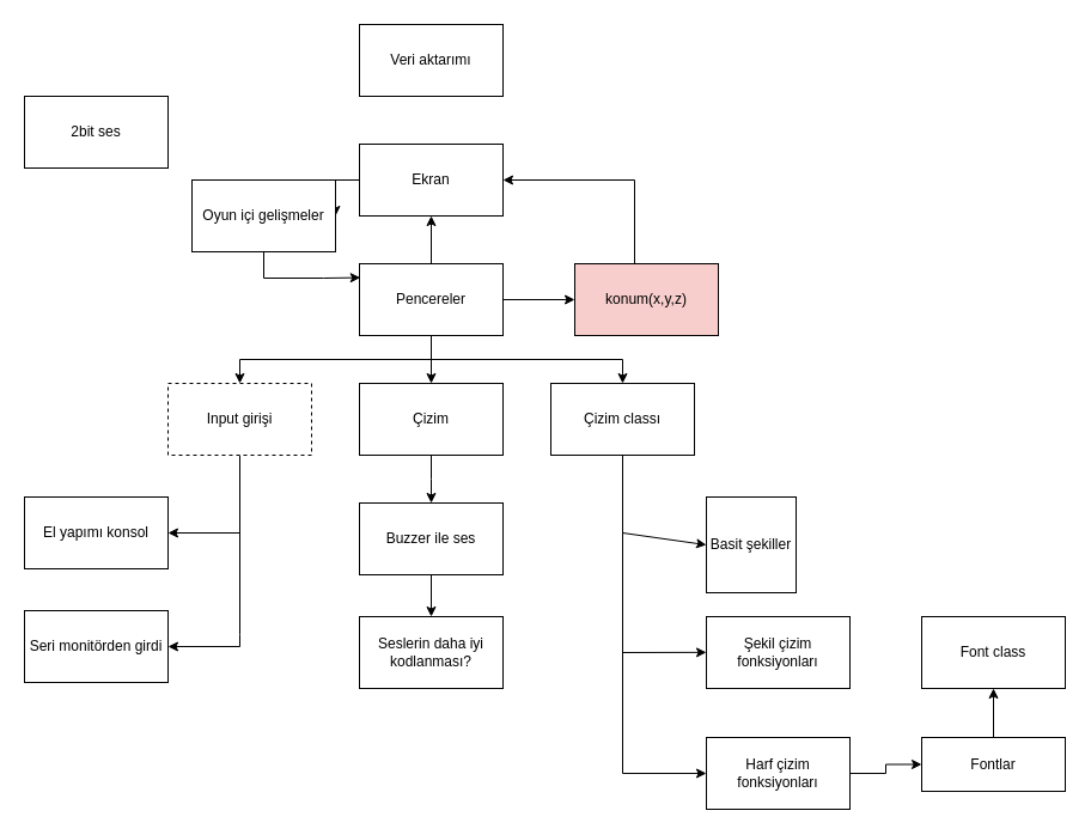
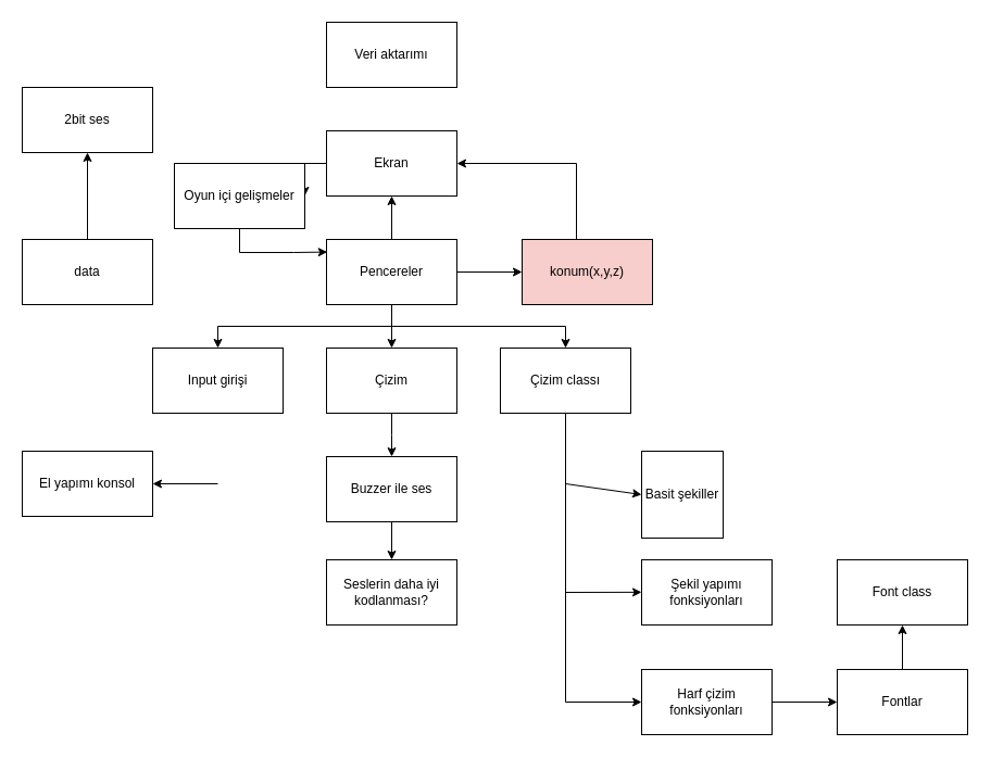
  <mxCell id="0" />
  <mxCell id="1" parent="0" />
  <mxCell id="2" value="Veri aktarımı" style="rounded=0;whiteSpace=wrap;html=1;" vertex="1" parent="1"><mxGeometry x="300" y="20" width="120" height="60" as="geometry" /></mxCell>
  <mxCell id="3" value="" style="edgeStyle=orthogonalEdgeStyle;rounded=0;orthogonalLoop=1;jettySize=auto;html=1;" edge="1" parent="1" source="4" target="40"><mxGeometry relative="1" as="geometry" /></mxCell>
  <mxCell id="4" value="Ekran" style="rounded=0;whiteSpace=wrap;html=1;" vertex="1" parent="1"><mxGeometry x="300" y="120" width="120" height="60" as="geometry" /></mxCell>
  <mxCell id="5" value="" style="edgeStyle=orthogonalEdgeStyle;rounded=0;orthogonalLoop=1;jettySize=auto;html=1;" edge="1" parent="1" source="9" target="4"><mxGeometry relative="1" as="geometry" /></mxCell>
  <mxCell id="6" style="edgeStyle=orthogonalEdgeStyle;rounded=0;orthogonalLoop=1;jettySize=auto;html=1;exitX=1;exitY=0.5;exitDx=0;exitDy=0;" edge="1" parent="1" source="38"><mxGeometry relative="1" as="geometry"><mxPoint x="570" y="250" as="targetPoint" /><mxPoint x="459.5" y="190" as="sourcePoint" /><Array as="points"><mxPoint x="560" y="250" /><mxPoint x="560" y="250" /></Array></mxGeometry></mxCell>
  <mxCell id="7" style="edgeStyle=orthogonalEdgeStyle;rounded=0;orthogonalLoop=1;jettySize=auto;html=1;entryX=0.5;entryY=0;entryDx=0;entryDy=0;" edge="1" parent="1" target="19"><mxGeometry relative="1" as="geometry"><mxPoint x="569.94" y="306.64" as="targetPoint" /><mxPoint x="361.38" y="270" as="sourcePoint" /><Array as="points"><mxPoint x="360" y="270" /><mxPoint x="360" y="300" /><mxPoint x="520" y="300" /></Array></mxGeometry></mxCell>
  <mxCell id="8" value="" style="edgeStyle=orthogonalEdgeStyle;rounded=0;orthogonalLoop=1;jettySize=auto;html=1;" edge="1" parent="1" source="9" target="31"><mxGeometry relative="1" as="geometry" /></mxCell>
  <mxCell id="9" value="Pencereler" style="rounded=0;whiteSpace=wrap;html=1;" vertex="1" parent="1"><mxGeometry x="300" y="220" width="120" height="60" as="geometry" /></mxCell>
+ <mxCell id="10" style="edgeStyle=orthogonalEdgeStyle;rounded=0;orthogonalLoop=1;jettySize=auto;html=1;entryX=0.5;entryY=1;entryDx=0;entryDy=0;" edge="1" parent="1" source="11" target="13"><mxGeometry relative="1" as="geometry" /></mxCell>
+ <mxCell id="11" value="data" style="rounded=0;whiteSpace=wrap;html=1;" vertex="1" parent="1"><mxGeometry x="20" y="220" width="120" height="60" as="geometry" /></mxCell>
  <mxCell id="12" style="edgeStyle=orthogonalEdgeStyle;rounded=0;orthogonalLoop=1;jettySize=auto;html=1;entryX=1;entryY=0.5;entryDx=0;entryDy=0;" edge="1" parent="1" source="38" target="4"><mxGeometry relative="1" as="geometry"><Array as="points"><mxPoint x="530" y="150" /></Array></mxGeometry></mxCell>
  <mxCell id="13" value="2bit ses" style="rounded=0;whiteSpace=wrap;html=1;" vertex="1" parent="1"><mxGeometry x="20" y="80" width="120" height="60" as="geometry" /></mxCell>
  <mxCell id="14" value="" style="edgeStyle=orthogonalEdgeStyle;rounded=0;orthogonalLoop=1;jettySize=auto;html=1;" edge="1" parent="1" source="15" target="23"><mxGeometry relative="1" as="geometry" /></mxCell>
  <mxCell id="15" value="Harf çizim fonksiyonları" style="rounded=0;whiteSpace=wrap;html=1;" vertex="1" parent="1"><mxGeometry x="590" y="616" width="120" height="60" as="geometry" /></mxCell>
- <mxCell id="16" value="Şekil çizim fonksiyonları" style="rounded=0;whiteSpace=wrap;html=1;" vertex="1" parent="1"><mxGeometry x="590" y="515" width="120" height="60" as="geometry" /></mxCell>
+ <mxCell id="16" value="Şekil yapımı fonksiyonları" style="rounded=0;whiteSpace=wrap;html=1;" vertex="1" parent="1"><mxGeometry x="590" y="515" width="120" height="60" as="geometry" /></mxCell>
  <mxCell id="17" value="Basit şekiller" style="rounded=0;whiteSpace=wrap;html=1;" vertex="1" parent="1"><mxGeometry x="590" y="415" width="75" height="80" as="geometry" /></mxCell>
  <mxCell id="18" value="" style="edgeStyle=orthogonalEdgeStyle;rounded=0;orthogonalLoop=1;jettySize=auto;html=1;entryX=0;entryY=0.5;entryDx=0;entryDy=0;exitX=0.5;exitY=1;exitDx=0;exitDy=0;" edge="1" parent="1" source="19" target="15"><mxGeometry relative="1" as="geometry"><mxPoint x="550" y="390" as="sourcePoint" /><mxPoint x="614" y="715" as="targetPoint" /><Array as="points"><mxPoint x="520" y="646" /></Array></mxGeometry></mxCell>
  <mxCell id="19" value="Çizim classı" style="rounded=0;whiteSpace=wrap;html=1;" vertex="1" parent="1"><mxGeometry x="460" y="320" width="120" height="60" as="geometry" /></mxCell>
  <mxCell id="20" value="" style="endArrow=classic;html=1;rounded=0;" edge="1" parent="1"><mxGeometry width="50" height="50" relative="1" as="geometry"><mxPoint x="520" y="545" as="sourcePoint" /><mxPoint x="590" y="544.86" as="targetPoint" /></mxGeometry></mxCell>
  <mxCell id="21" value="" style="endArrow=classic;html=1;rounded=0;entryX=0;entryY=0.5;entryDx=0;entryDy=0;" edge="1" parent="1" target="17"><mxGeometry width="50" height="50" relative="1" as="geometry"><mxPoint x="520" y="445" as="sourcePoint" /><mxPoint x="600" y="425" as="targetPoint" /></mxGeometry></mxCell>
  <mxCell id="22" value="" style="edgeStyle=orthogonalEdgeStyle;rounded=0;orthogonalLoop=1;jettySize=auto;html=1;" edge="1" parent="1" source="23" target="24"><mxGeometry relative="1" as="geometry" /></mxCell>
- <mxCell id="23" value="Fontlar" style="rounded=0;whiteSpace=wrap;html=1;" vertex="1" parent="1"><mxGeometry x="770" y="616" width="120" height="45" as="geometry" /></mxCell>
+ <mxCell id="23" value="Fontlar" style="rounded=0;whiteSpace=wrap;html=1;" vertex="1" parent="1"><mxGeometry x="770" y="616" width="120" height="60" as="geometry" /></mxCell>
  <mxCell id="24" value="Font class" style="rounded=0;whiteSpace=wrap;html=1;" vertex="1" parent="1"><mxGeometry x="770" y="515" width="120" height="60" as="geometry" /></mxCell>
- <mxCell id="25" value="" style="edgeStyle=orthogonalEdgeStyle;rounded=0;orthogonalLoop=1;jettySize=auto;html=1;" edge="1" parent="1" source="26" target="28"><mxGeometry relative="1" as="geometry"><Array as="points"><mxPoint x="200" y="530" /><mxPoint x="200" y="530" /></Array></mxGeometry></mxCell>
- <mxCell id="26" value="Input girişi" style="whiteSpace=wrap;html=1;dashed=1;" vertex="1" parent="1"><mxGeometry x="140" y="320" width="120" height="60" as="geometry" /></mxCell>
+ <mxCell id="26" value="Input girişi" style="whiteSpace=wrap;html=1;" vertex="1" parent="1"><mxGeometry x="140" y="320" width="120" height="60" as="geometry" /></mxCell>
  <mxCell id="27" value="" style="endArrow=classic;html=1;rounded=0;entryX=0.5;entryY=0;entryDx=0;entryDy=0;" edge="1" parent="1" target="26"><mxGeometry width="50" height="50" relative="1" as="geometry"><mxPoint x="360" y="300" as="sourcePoint" /><mxPoint x="280" y="320" as="targetPoint" /><Array as="points"><mxPoint x="200" y="300" /></Array></mxGeometry></mxCell>
- <mxCell id="28" value="Seri monitörden girdi" style="whiteSpace=wrap;html=1;" vertex="1" parent="1"><mxGeometry x="20" y="510" width="120" height="60" as="geometry" /></mxCell>
  <mxCell id="29" value="El yapımı konsol" style="rounded=0;whiteSpace=wrap;html=1;" vertex="1" parent="1"><mxGeometry x="20" y="415" width="120" height="60" as="geometry" /></mxCell>
  <mxCell id="30" style="edgeStyle=orthogonalEdgeStyle;rounded=0;orthogonalLoop=1;jettySize=auto;html=1;" edge="1" parent="1" source="31"><mxGeometry relative="1" as="geometry"><mxPoint x="360" y="420" as="targetPoint" /></mxGeometry></mxCell>
  <mxCell id="31" value="Çizim" style="rounded=0;whiteSpace=wrap;html=1;" vertex="1" parent="1"><mxGeometry x="300" y="320" width="120" height="60" as="geometry" /></mxCell>
  <mxCell id="32" style="edgeStyle=orthogonalEdgeStyle;rounded=0;orthogonalLoop=1;jettySize=auto;html=1;exitX=0.5;exitY=1;exitDx=0;exitDy=0;" edge="1" parent="1" source="29" target="29"><mxGeometry relative="1" as="geometry" /></mxCell>
  <mxCell id="33" value="" style="endArrow=classic;html=1;rounded=0;entryX=1;entryY=0.5;entryDx=0;entryDy=0;" edge="1" parent="1" target="29"><mxGeometry width="50" height="50" relative="1" as="geometry"><mxPoint x="200" y="445" as="sourcePoint" /><mxPoint x="200" y="420" as="targetPoint" /></mxGeometry></mxCell>
  <mxCell id="34" value="" style="edgeStyle=orthogonalEdgeStyle;rounded=0;orthogonalLoop=1;jettySize=auto;html=1;" edge="1" parent="1" source="35" target="36"><mxGeometry relative="1" as="geometry" /></mxCell>
  <mxCell id="35" value="Buzzer ile ses" style="rounded=0;whiteSpace=wrap;html=1;" vertex="1" parent="1"><mxGeometry x="300" y="420" width="120" height="60" as="geometry" /></mxCell>
  <mxCell id="36" value="Seslerin daha iyi kodlanması?" style="rounded=0;whiteSpace=wrap;html=1;" vertex="1" parent="1"><mxGeometry x="300" y="515" width="120" height="60" as="geometry" /></mxCell>
  <mxCell id="37" value="" style="edgeStyle=orthogonalEdgeStyle;rounded=0;orthogonalLoop=1;jettySize=auto;html=1;exitX=1;exitY=0.5;exitDx=0;exitDy=0;" edge="1" parent="1" source="9" target="38"><mxGeometry relative="1" as="geometry"><mxPoint x="570" y="250" as="targetPoint" /><mxPoint x="420" y="250" as="sourcePoint" /><Array as="points" /></mxGeometry></mxCell>
  <mxCell id="38" value="konum(x,y,z)" style="rounded=0;whiteSpace=wrap;html=1;fillColor=#f8cecc;" vertex="1" parent="1"><mxGeometry x="480" y="220" width="120" height="60" as="geometry" /></mxCell>
  <mxCell id="39" style="edgeStyle=orthogonalEdgeStyle;rounded=0;orthogonalLoop=1;jettySize=auto;html=1;entryX=0.006;entryY=0.193;entryDx=0;entryDy=0;entryPerimeter=0;" edge="1" parent="1" source="40" target="9"><mxGeometry relative="1" as="geometry"><mxPoint x="270" y="230" as="targetPoint" /><Array as="points"><mxPoint x="220" y="232" /><mxPoint x="270" y="232" /></Array></mxGeometry></mxCell>
  <mxCell id="40" value="Oyun içi gelişmeler" style="rounded=0;whiteSpace=wrap;html=1;" vertex="1" parent="1"><mxGeometry x="160" y="150" width="120" height="60" as="geometry" /></mxCell>
